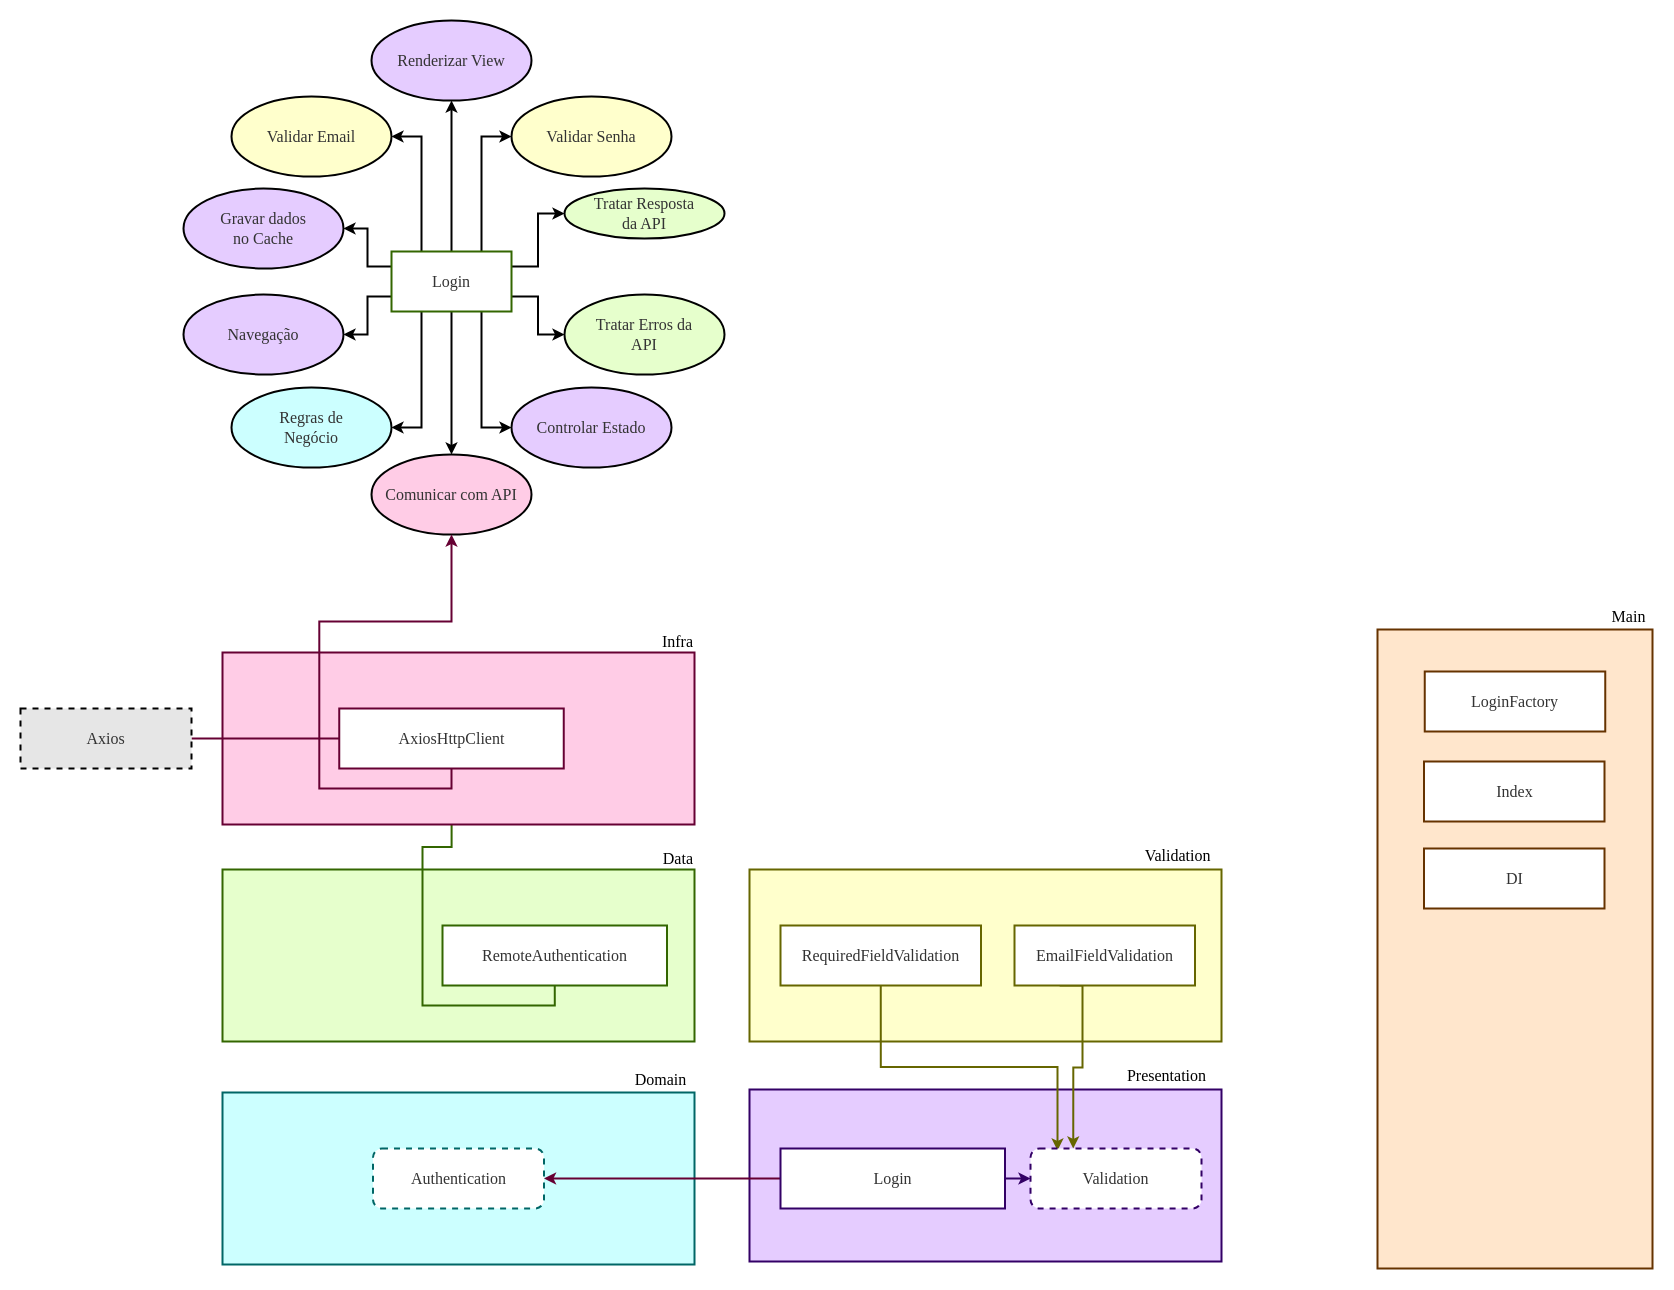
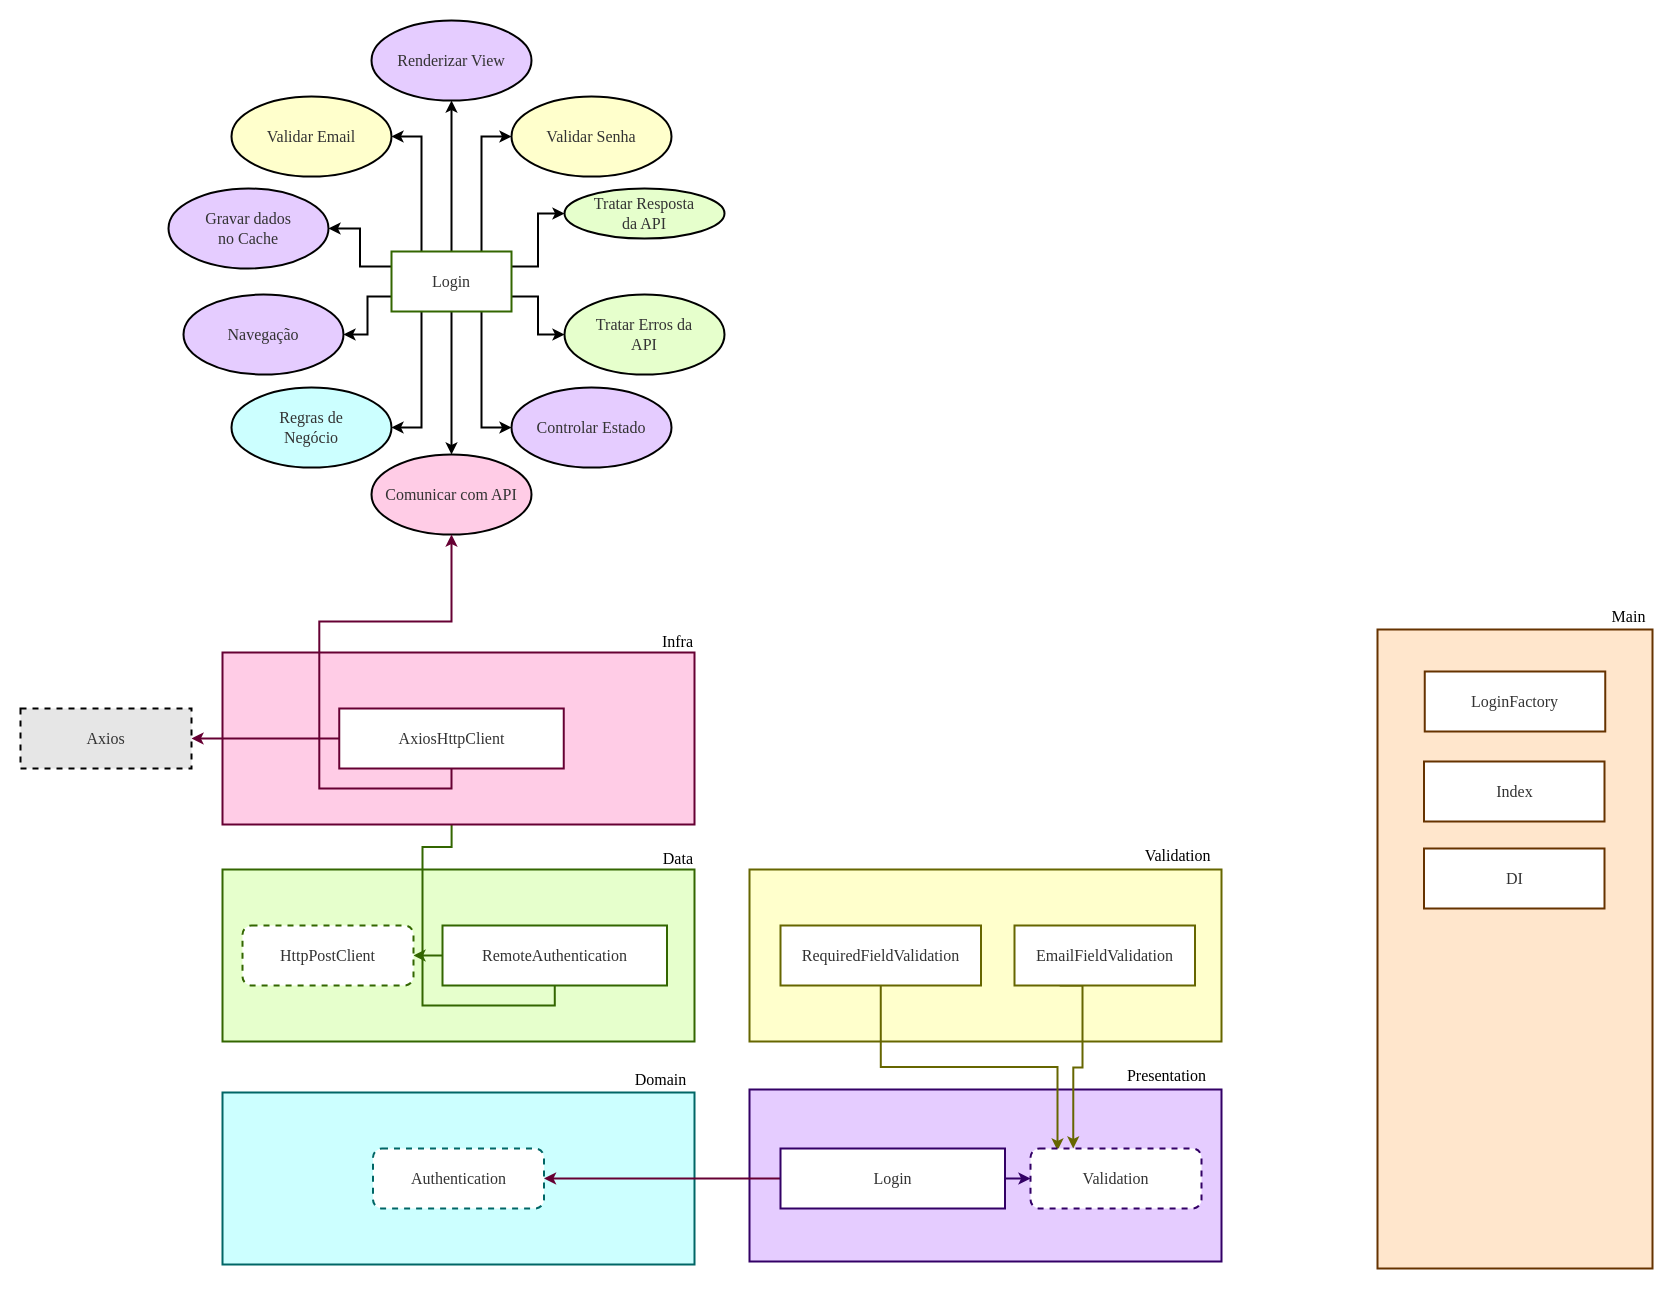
  <mxCell id="0" />
  <mxCell id="1" parent="0" />
  <mxCell id="2" style="edgeStyle=orthogonalEdgeStyle;rounded=0;orthogonalLoop=1;jettySize=auto;html=1;exitX=1;exitY=0.75;exitDx=0;exitDy=0;entryX=0;entryY=0.5;entryDx=0;entryDy=0;strokeWidth=2;fontFamily=Verdana;fontSize=16;fontColor=#333333;" parent="1" source="12" target="16" edge="1"><mxGeometry relative="1" as="geometry" /></mxCell>
  <mxCell id="3" style="edgeStyle=orthogonalEdgeStyle;rounded=0;orthogonalLoop=1;jettySize=auto;html=1;exitX=0.5;exitY=0;exitDx=0;exitDy=0;entryX=0.5;entryY=1;entryDx=0;entryDy=0;strokeWidth=2;fontFamily=Verdana;fontSize=16;" parent="1" source="12" target="21" edge="1"><mxGeometry relative="1" as="geometry" /></mxCell>
  <mxCell id="4" style="edgeStyle=orthogonalEdgeStyle;rounded=0;orthogonalLoop=1;jettySize=auto;html=1;exitX=0;exitY=0.75;exitDx=0;exitDy=0;entryX=1;entryY=0.5;entryDx=0;entryDy=0;strokeWidth=2;fontFamily=Verdana;fontSize=16;fontColor=#333333;" parent="1" source="12" target="18" edge="1"><mxGeometry relative="1" as="geometry" /></mxCell>
  <mxCell id="5" style="edgeStyle=orthogonalEdgeStyle;rounded=0;orthogonalLoop=1;jettySize=auto;html=1;exitX=0;exitY=0.25;exitDx=0;exitDy=0;entryX=1;entryY=0.5;entryDx=0;entryDy=0;strokeWidth=2;fontFamily=Verdana;fontSize=16;fontColor=#333333;" parent="1" source="12" target="19" edge="1"><mxGeometry relative="1" as="geometry" /></mxCell>
  <mxCell id="6" style="edgeStyle=orthogonalEdgeStyle;rounded=0;orthogonalLoop=1;jettySize=auto;html=1;exitX=1;exitY=0.25;exitDx=0;exitDy=0;entryX=0;entryY=0.5;entryDx=0;entryDy=0;strokeWidth=2;fontFamily=Verdana;fontSize=16;fontColor=#333333;" parent="1" source="12" target="15" edge="1"><mxGeometry relative="1" as="geometry" /></mxCell>
  <mxCell id="7" style="edgeStyle=orthogonalEdgeStyle;rounded=0;orthogonalLoop=1;jettySize=auto;html=1;exitX=0.75;exitY=0;exitDx=0;exitDy=0;entryX=0;entryY=0.5;entryDx=0;entryDy=0;strokeWidth=2;fontFamily=Verdana;fontSize=16;fontColor=#333333;" parent="1" source="12" target="14" edge="1"><mxGeometry relative="1" as="geometry" /></mxCell>
  <mxCell id="8" style="edgeStyle=orthogonalEdgeStyle;rounded=0;orthogonalLoop=1;jettySize=auto;html=1;exitX=0.25;exitY=0;exitDx=0;exitDy=0;entryX=1;entryY=0.5;entryDx=0;entryDy=0;strokeWidth=2;fontFamily=Verdana;fontSize=16;fontColor=#333333;" parent="1" source="12" target="13" edge="1"><mxGeometry relative="1" as="geometry" /></mxCell>
  <mxCell id="9" style="edgeStyle=orthogonalEdgeStyle;rounded=0;orthogonalLoop=1;jettySize=auto;html=1;exitX=0.5;exitY=1;exitDx=0;exitDy=0;strokeWidth=2;fontFamily=Verdana;fontSize=16;fontColor=#333333;" parent="1" source="12" target="22" edge="1"><mxGeometry relative="1" as="geometry" /></mxCell>
  <mxCell id="10" style="edgeStyle=orthogonalEdgeStyle;rounded=0;orthogonalLoop=1;jettySize=auto;html=1;exitX=0.25;exitY=1;exitDx=0;exitDy=0;entryX=1;entryY=0.5;entryDx=0;entryDy=0;strokeWidth=2;fontFamily=Verdana;fontSize=16;fontColor=#333333;" parent="1" source="12" target="17" edge="1"><mxGeometry relative="1" as="geometry" /></mxCell>
  <mxCell id="11" style="edgeStyle=orthogonalEdgeStyle;rounded=0;orthogonalLoop=1;jettySize=auto;html=1;exitX=0.75;exitY=1;exitDx=0;exitDy=0;entryX=0;entryY=0.5;entryDx=0;entryDy=0;strokeWidth=2;fontFamily=Verdana;fontSize=16;fontColor=#333333;" parent="1" source="12" target="20" edge="1"><mxGeometry relative="1" as="geometry" /></mxCell>
  <mxCell id="12" value="Login" style="rounded=0;whiteSpace=wrap;html=1;strokeWidth=2;fontSize=16;fontFamily=Verdana;fillColor=#FFFFFF;strokeColor=#336600;fontColor=#333333;" parent="1" vertex="1"><mxGeometry x="391" y="251" width="120" height="60" as="geometry" /></mxCell>
  <mxCell id="13" value="Validar Email" style="ellipse;whiteSpace=wrap;html=1;strokeWidth=2;fontFamily=Verdana;fontSize=16;fillColor=#FFFFCC;fontColor=#333333;" parent="1" vertex="1"><mxGeometry x="231" y="96" width="160" height="80" as="geometry" /></mxCell>
  <mxCell id="14" value="Validar Senha" style="ellipse;whiteSpace=wrap;html=1;strokeWidth=2;fontFamily=Verdana;fontSize=16;fillColor=#FFFFCC;fontColor=#333333;" parent="1" vertex="1"><mxGeometry x="511" y="96" width="160" height="80" as="geometry" /></mxCell>
  <mxCell id="15" value="Tratar Resposta&lt;br&gt;da API" style="ellipse;whiteSpace=wrap;html=1;strokeWidth=2;fontFamily=Verdana;fontSize=16;fillColor=#E6FFCC;fontColor=#333333;" parent="1" vertex="1"><mxGeometry x="564" y="188" width="160" height="50" as="geometry" /></mxCell>
  <mxCell id="16" value="Tratar Erros da&lt;br&gt;API" style="ellipse;whiteSpace=wrap;html=1;strokeWidth=2;fontFamily=Verdana;fontSize=16;fillColor=#E6FFCC;fontColor=#333333;" parent="1" vertex="1"><mxGeometry x="564" y="294" width="160" height="80" as="geometry" /></mxCell>
  <mxCell id="17" value="Regras de&lt;br&gt;Negócio" style="ellipse;whiteSpace=wrap;html=1;strokeWidth=2;fontFamily=Verdana;fontSize=16;fillColor=#CCFFFF;fontColor=#333333;" parent="1" vertex="1"><mxGeometry x="231" y="387" width="160" height="80" as="geometry" /></mxCell>
  <mxCell id="18" value="Navegação" style="ellipse;whiteSpace=wrap;html=1;strokeWidth=2;fontFamily=Verdana;fontSize=16;fillColor=#E5CCFF;fontColor=#333333;" parent="1" vertex="1"><mxGeometry x="183" y="294" width="160" height="80" as="geometry" /></mxCell>
- <mxCell id="19" value="Gravar dados&lt;br&gt;no Cache" style="ellipse;whiteSpace=wrap;html=1;strokeWidth=2;fontFamily=Verdana;fontSize=16;fillColor=#E5CCFF;fontColor=#333333;" parent="1" vertex="1"><mxGeometry x="183" y="188" width="160" height="80" as="geometry" /></mxCell>
+ <mxCell id="19" value="Gravar dados&lt;br&gt;no Cache" style="ellipse;whiteSpace=wrap;html=1;strokeWidth=2;fontFamily=Verdana;fontSize=16;fillColor=#E5CCFF;fontColor=#333333;" parent="1" vertex="1"><mxGeometry x="168" y="188" width="160" height="80" as="geometry" /></mxCell>
  <mxCell id="20" value="Controlar Estado" style="ellipse;whiteSpace=wrap;html=1;strokeWidth=2;fontFamily=Verdana;fontSize=16;fillColor=#E5CCFF;fontColor=#333333;" parent="1" vertex="1"><mxGeometry x="511" y="387" width="160" height="80" as="geometry" /></mxCell>
  <mxCell id="21" value="Renderizar View" style="ellipse;whiteSpace=wrap;html=1;strokeWidth=2;fontFamily=Verdana;fontSize=16;fillColor=#E5CCFF;fontColor=#333333;" parent="1" vertex="1"><mxGeometry x="371" y="20" width="160" height="80" as="geometry" /></mxCell>
  <mxCell id="22" value="Comunicar com API" style="ellipse;whiteSpace=wrap;html=1;strokeWidth=2;fontFamily=Verdana;fontSize=16;fillColor=#FFCCE6;fontColor=#333333;" parent="1" vertex="1"><mxGeometry x="371" y="454" width="160" height="80" as="geometry" /></mxCell>
  <mxCell id="23" value="" style="rounded=0;whiteSpace=wrap;html=1;strokeColor=#336600;strokeWidth=2;fillColor=#E6FFCC;fontFamily=Verdana;fontSize=16;" parent="1" vertex="1"><mxGeometry x="222" y="869" width="472" height="172" as="geometry" /></mxCell>
  <mxCell id="24" value="Data" style="text;html=1;align=right;verticalAlign=middle;resizable=0;points=[];autosize=1;fontSize=16;fontFamily=Verdana;" parent="1" vertex="1"><mxGeometry x="646" y="846" width="48" height="23" as="geometry" /></mxCell>
+ <mxCell id="25" style="edgeStyle=orthogonalEdgeStyle;rounded=0;orthogonalLoop=1;jettySize=auto;html=1;exitX=0;exitY=0.5;exitDx=0;exitDy=0;entryX=1;entryY=0.5;entryDx=0;entryDy=0;strokeColor=#336600;strokeWidth=2;fontFamily=Verdana;fontSize=16;" parent="1" source="26" target="31" edge="1"><mxGeometry relative="1" as="geometry" /></mxCell>
  <mxCell id="26" value="&lt;font color=&quot;#333333&quot;&gt;RemoteAuthentication&lt;/font&gt;" style="rounded=0;whiteSpace=wrap;html=1;strokeColor=#336600;strokeWidth=2;fillColor=#FFFFFF;fontFamily=Verdana;fontSize=16;" parent="1" vertex="1"><mxGeometry x="442" y="925" width="224.5" height="60" as="geometry" /></mxCell>
  <mxCell id="27" value="" style="rounded=0;whiteSpace=wrap;html=1;strokeColor=#006666;strokeWidth=2;fillColor=#CCFFFF;fontFamily=Verdana;fontSize=16;" parent="1" vertex="1"><mxGeometry x="222" y="1092" width="472" height="172" as="geometry" /></mxCell>
  <mxCell id="28" value="Domain" style="text;html=1;align=center;verticalAlign=middle;resizable=0;points=[];autosize=1;fontSize=16;fontFamily=Verdana;" parent="1" vertex="1"><mxGeometry x="624" y="1067" width="72" height="23" as="geometry" /></mxCell>
  <mxCell id="29" value="&lt;font color=&quot;#333333&quot;&gt;Authentication&lt;/font&gt;" style="rounded=1;whiteSpace=wrap;html=1;strokeColor=#006666;strokeWidth=2;fillColor=#FFFFFF;fontFamily=Verdana;fontSize=16;dashed=1;" parent="1" vertex="1"><mxGeometry x="372.5" y="1148" width="171" height="60" as="geometry" /></mxCell>
  <mxCell id="30" style="edgeStyle=orthogonalEdgeStyle;rounded=0;orthogonalLoop=1;jettySize=auto;html=1;exitX=0.5;exitY=1;exitDx=0;exitDy=0;strokeWidth=2;fontFamily=Verdana;fontSize=16;strokeColor=#336600;" parent="1" source="26" target="36" edge="1"><mxGeometry relative="1" as="geometry" /></mxCell>
+ <mxCell id="31" value="&lt;font color=&quot;#333333&quot;&gt;HttpPostClient&lt;/font&gt;" style="rounded=1;whiteSpace=wrap;html=1;strokeColor=#336600;strokeWidth=2;fillColor=#FFFFFF;fontFamily=Verdana;fontSize=16;dashed=1;" parent="1" vertex="1"><mxGeometry x="242" y="925" width="171" height="60" as="geometry" /></mxCell>
  <mxCell id="32" value="" style="rounded=0;whiteSpace=wrap;html=1;strokeColor=#660033;strokeWidth=2;fillColor=#FFCCE6;fontFamily=Verdana;fontSize=16;" parent="1" vertex="1"><mxGeometry x="222" y="652" width="472" height="172" as="geometry" /></mxCell>
  <mxCell id="33" value="Infra" style="text;html=1;align=right;verticalAlign=middle;resizable=0;points=[];autosize=1;fontSize=16;fontFamily=Verdana;" parent="1" vertex="1"><mxGeometry x="645" y="629" width="49" height="23" as="geometry" /></mxCell>
- <mxCell id="34" style="edgeStyle=orthogonalEdgeStyle;rounded=0;orthogonalLoop=1;jettySize=auto;html=1;exitX=0;exitY=0.5;exitDx=0;exitDy=0;entryX=1;entryY=0.5;entryDx=0;entryDy=0;strokeColor=#660033;strokeWidth=2;fontFamily=Verdana;fontSize=16;endArrow=none;" parent="1" source="36" target="37" edge="1"><mxGeometry relative="1" as="geometry" /></mxCell>
+ <mxCell id="34" style="edgeStyle=orthogonalEdgeStyle;rounded=0;orthogonalLoop=1;jettySize=auto;html=1;exitX=0;exitY=0.5;exitDx=0;exitDy=0;entryX=1;entryY=0.5;entryDx=0;entryDy=0;strokeColor=#660033;strokeWidth=2;fontFamily=Verdana;fontSize=16;" parent="1" source="36" target="37" edge="1"><mxGeometry relative="1" as="geometry" /></mxCell>
  <mxCell id="35" style="edgeStyle=orthogonalEdgeStyle;rounded=0;orthogonalLoop=1;jettySize=auto;html=1;exitX=0.5;exitY=1;exitDx=0;exitDy=0;strokeColor=#660033;strokeWidth=2;fontFamily=Verdana;fontSize=16;" parent="1" source="36" target="22" edge="1"><mxGeometry relative="1" as="geometry" /></mxCell>
  <mxCell id="36" value="&lt;font color=&quot;#333333&quot;&gt;AxiosHttpClient&lt;/font&gt;" style="rounded=0;whiteSpace=wrap;html=1;strokeColor=#660033;strokeWidth=2;fillColor=#FFFFFF;fontFamily=Verdana;fontSize=16;" parent="1" vertex="1"><mxGeometry x="338.75" y="708" width="224.5" height="60" as="geometry" /></mxCell>
  <mxCell id="37" value="&lt;font color=&quot;#333333&quot;&gt;Axios&lt;/font&gt;" style="rounded=0;whiteSpace=wrap;html=1;strokeColor=#000000;strokeWidth=2;fillColor=#E6E6E6;fontFamily=Verdana;fontSize=16;dashed=1;" parent="1" vertex="1"><mxGeometry x="20" y="708" width="171" height="60" as="geometry" /></mxCell>
  <mxCell id="38" value="" style="rounded=0;whiteSpace=wrap;html=1;strokeColor=#330066;strokeWidth=2;fillColor=#E5CCFF;fontFamily=Verdana;fontSize=16;" parent="1" vertex="1"><mxGeometry x="749" y="1089" width="472" height="172" as="geometry" /></mxCell>
  <mxCell id="39" value="Presentation" style="text;html=1;align=center;verticalAlign=middle;resizable=0;points=[];autosize=1;fontSize=16;fontFamily=Verdana;" parent="1" vertex="1"><mxGeometry x="1111" y="1063" width="110" height="23" as="geometry" /></mxCell>
  <mxCell id="40" style="edgeStyle=orthogonalEdgeStyle;rounded=0;orthogonalLoop=1;jettySize=auto;html=1;exitX=0;exitY=0.5;exitDx=0;exitDy=0;entryX=1;entryY=0.5;entryDx=0;entryDy=0;strokeColor=#660033;strokeWidth=2;fontFamily=Verdana;fontSize=16;" parent="1" source="42" target="29" edge="1"><mxGeometry relative="1" as="geometry" /></mxCell>
  <mxCell id="41" style="edgeStyle=orthogonalEdgeStyle;rounded=0;orthogonalLoop=1;jettySize=auto;html=1;exitX=1;exitY=0.5;exitDx=0;exitDy=0;entryX=0;entryY=0.5;entryDx=0;entryDy=0;strokeColor=#330066;strokeWidth=2;fontFamily=Verdana;fontSize=16;" parent="1" source="42" target="49" edge="1"><mxGeometry relative="1" as="geometry" /></mxCell>
  <mxCell id="42" value="&lt;font color=&quot;#333333&quot;&gt;Login&lt;/font&gt;" style="rounded=0;whiteSpace=wrap;html=1;strokeColor=#330066;strokeWidth=2;fillColor=#FFFFFF;fontFamily=Verdana;fontSize=16;" parent="1" vertex="1"><mxGeometry x="780" y="1148" width="224.5" height="60" as="geometry" /></mxCell>
  <mxCell id="43" value="" style="rounded=0;whiteSpace=wrap;html=1;strokeColor=#666600;strokeWidth=2;fillColor=#FFFFCC;fontFamily=Verdana;fontSize=16;" parent="1" vertex="1"><mxGeometry x="749" y="869" width="472" height="172" as="geometry" /></mxCell>
  <mxCell id="44" value="Validation" style="text;html=1;align=center;verticalAlign=middle;resizable=0;points=[];autosize=1;fontSize=16;fontFamily=Verdana;" parent="1" vertex="1"><mxGeometry x="1132" y="843" width="89" height="23" as="geometry" /></mxCell>
  <mxCell id="45" style="edgeStyle=orthogonalEdgeStyle;rounded=0;orthogonalLoop=1;jettySize=auto;html=1;exitX=0.25;exitY=1;exitDx=0;exitDy=0;entryX=0.25;entryY=0;entryDx=0;entryDy=0;strokeColor=#666600;strokeWidth=2;fontFamily=Verdana;fontSize=16;" parent="1" source="46" target="49" edge="1"><mxGeometry relative="1" as="geometry"><Array as="points"><mxPoint x="1082" y="985" /><mxPoint x="1082" y="1067" /><mxPoint x="1073" y="1067" /></Array></mxGeometry></mxCell>
  <mxCell id="46" value="&lt;font color=&quot;#333333&quot;&gt;EmailFieldValidation&lt;/font&gt;" style="rounded=0;whiteSpace=wrap;html=1;strokeColor=#666600;strokeWidth=2;fillColor=#FFFFFF;fontFamily=Verdana;fontSize=16;" parent="1" vertex="1"><mxGeometry x="1014" y="925" width="180.5" height="60" as="geometry" /></mxCell>
  <mxCell id="47" style="edgeStyle=orthogonalEdgeStyle;rounded=0;orthogonalLoop=1;jettySize=auto;html=1;exitX=0.5;exitY=1;exitDx=0;exitDy=0;entryX=0.158;entryY=0.033;entryDx=0;entryDy=0;entryPerimeter=0;strokeColor=#666600;strokeWidth=2;fontFamily=Verdana;fontSize=16;" parent="1" source="48" target="49" edge="1"><mxGeometry relative="1" as="geometry" /></mxCell>
  <mxCell id="48" value="&lt;font color=&quot;#333333&quot;&gt;RequiredFieldValidation&lt;/font&gt;" style="rounded=0;whiteSpace=wrap;html=1;strokeColor=#666600;strokeWidth=2;fillColor=#FFFFFF;fontFamily=Verdana;fontSize=16;" parent="1" vertex="1"><mxGeometry x="780" y="925" width="200.5" height="60" as="geometry" /></mxCell>
  <mxCell id="49" value="&lt;font color=&quot;#333333&quot;&gt;Validation&lt;/font&gt;" style="rounded=1;whiteSpace=wrap;html=1;strokeColor=#330066;strokeWidth=2;fillColor=#FFFFFF;fontFamily=Verdana;fontSize=16;dashed=1;" parent="1" vertex="1"><mxGeometry x="1030" y="1148" width="171" height="60" as="geometry" /></mxCell>
  <mxCell id="50" value="" style="rounded=0;whiteSpace=wrap;html=1;strokeColor=#663300;strokeWidth=2;fillColor=#FFE6CC;fontFamily=Verdana;fontSize=16;align=right;" parent="1" vertex="1"><mxGeometry x="1377" y="629" width="275" height="639" as="geometry" /></mxCell>
  <mxCell id="51" value="Main" style="text;html=1;align=center;verticalAlign=middle;resizable=0;points=[];autosize=1;fontSize=16;fontFamily=Verdana;" parent="1" vertex="1"><mxGeometry x="1604" y="604" width="48" height="23" as="geometry" /></mxCell>
  <mxCell id="52" value="&lt;font color=&quot;#333333&quot;&gt;LoginFactory&lt;/font&gt;" style="rounded=0;whiteSpace=wrap;html=1;strokeColor=#663300;strokeWidth=2;fillColor=#FFFFFF;fontFamily=Verdana;fontSize=16;" parent="1" vertex="1"><mxGeometry x="1424.25" y="671" width="180.5" height="60" as="geometry" /></mxCell>
  <mxCell id="53" value="&lt;font color=&quot;#333333&quot;&gt;Index&lt;/font&gt;" style="rounded=0;whiteSpace=wrap;html=1;strokeColor=#663300;strokeWidth=2;fillColor=#FFFFFF;fontFamily=Verdana;fontSize=16;" parent="1" vertex="1"><mxGeometry x="1423.5" y="761" width="180.5" height="60" as="geometry" /></mxCell>
  <mxCell id="54" value="&lt;font color=&quot;#333333&quot;&gt;DI&lt;/font&gt;" style="rounded=0;whiteSpace=wrap;html=1;strokeColor=#663300;strokeWidth=2;fillColor=#FFFFFF;fontFamily=Verdana;fontSize=16;" parent="1" vertex="1"><mxGeometry x="1423.5" y="848" width="180.5" height="60" as="geometry" /></mxCell>
